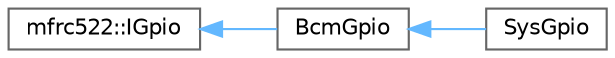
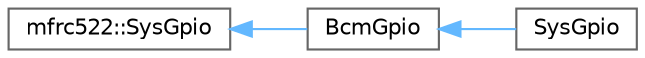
  digraph {
    rankdir=LR
    node [color=grey40 fillcolor=white fontname=Helvetica fontsize=10 shape=box style=filled]
    edge [color=steelblue1 dir=back fontname=Helvetica fontsize=10 labelfontname=Helvetica labelfontsize=10 style=solid]
-   n1 [height=0.2 label="mfrc522::IGpio" width=0.4]
+   n1 [height=0.2 label="mfrc522::SysGpio" width=0.4]
    n2 [height=0.2 label=BcmGpio width=0.4]
    n3 [height=0.2 label=SysGpio width=0.4]
    n1 -> n2
    n2 -> n3
  }
